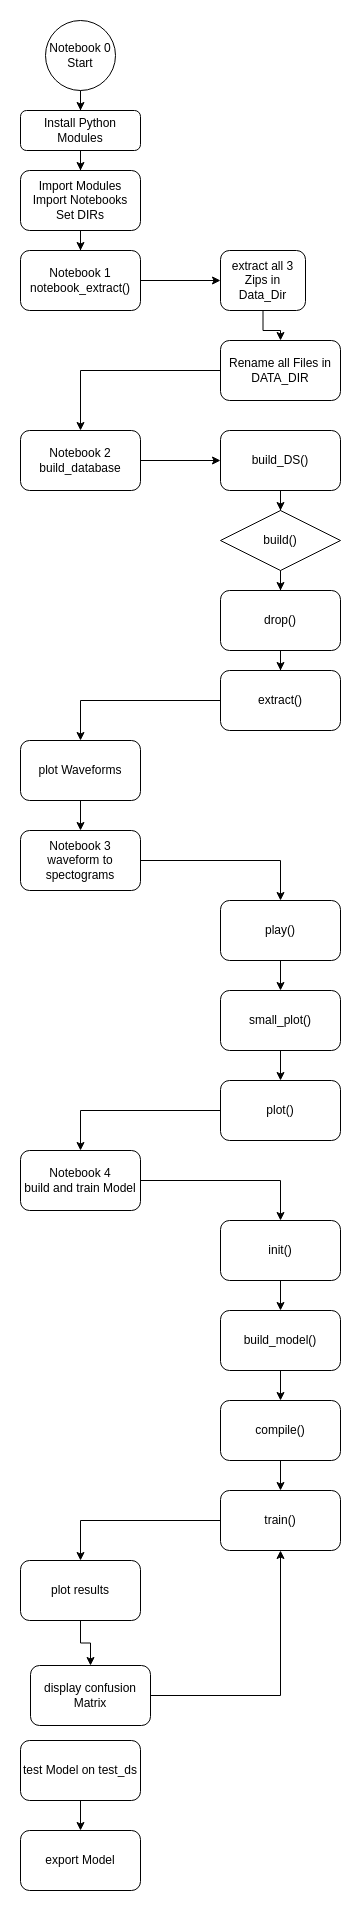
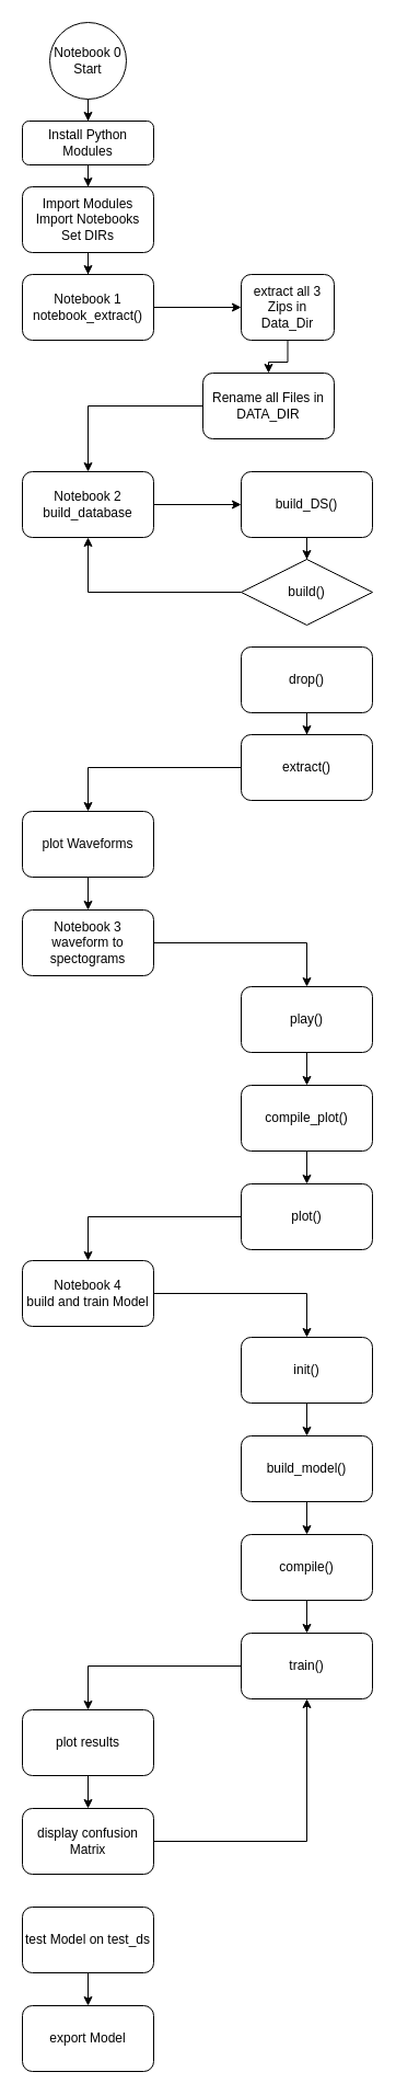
  <mxCell id="0" />
  <mxCell id="1" parent="0" />
  <mxCell id="2" value="" style="edgeStyle=orthogonalEdgeStyle;rounded=0;orthogonalLoop=1;jettySize=auto;html=1;" edge="1" parent="1" source="3" target="7"><mxGeometry relative="1" as="geometry" /></mxCell>
  <mxCell id="3" value="Install Python Modules" style="rounded=1;whiteSpace=wrap;html=1;fontSize=12;glass=0;strokeWidth=1;shadow=0;" parent="1" vertex="1"><mxGeometry x="20" y="110" width="120" height="40" as="geometry" /></mxCell>
  <mxCell id="4" value="" style="edgeStyle=orthogonalEdgeStyle;rounded=0;orthogonalLoop=1;jettySize=auto;html=1;" edge="1" parent="1" source="5" target="3"><mxGeometry relative="1" as="geometry" /></mxCell>
  <mxCell id="5" value="&lt;div&gt;Notebook 0&lt;/div&gt;Start" style="ellipse;whiteSpace=wrap;html=1;" vertex="1" parent="1"><mxGeometry x="45" y="20" width="70" height="70" as="geometry" /></mxCell>
  <mxCell id="6" value="" style="edgeStyle=orthogonalEdgeStyle;rounded=0;orthogonalLoop=1;jettySize=auto;html=1;" edge="1" parent="1" source="7" target="9"><mxGeometry relative="1" as="geometry" /></mxCell>
  <mxCell id="7" value="Import Modules&lt;br&gt;Import Notebooks&lt;br&gt;&lt;div&gt;Set DIRs&lt;/div&gt;" style="rounded=1;whiteSpace=wrap;html=1;" vertex="1" parent="1"><mxGeometry x="20" y="170" width="120" height="60" as="geometry" /></mxCell>
  <mxCell id="8" value="" style="edgeStyle=orthogonalEdgeStyle;rounded=0;orthogonalLoop=1;jettySize=auto;html=1;" edge="1" parent="1" source="9" target="11"><mxGeometry relative="1" as="geometry" /></mxCell>
  <mxCell id="9" value="&lt;div&gt;Notebook 1&lt;/div&gt;notebook_extract()" style="rounded=1;whiteSpace=wrap;html=1;" vertex="1" parent="1"><mxGeometry x="20" y="250" width="120" height="60" as="geometry" /></mxCell>
  <mxCell id="10" value="" style="edgeStyle=orthogonalEdgeStyle;rounded=0;orthogonalLoop=1;jettySize=auto;html=1;" edge="1" parent="1" source="11" target="13"><mxGeometry relative="1" as="geometry" /></mxCell>
  <mxCell id="11" value="extract all 3 Zips in Data_Dir" style="rounded=1;whiteSpace=wrap;html=1;" vertex="1" parent="1"><mxGeometry x="220" y="250" width="85" height="60" as="geometry" /></mxCell>
  <mxCell id="12" value="" style="edgeStyle=orthogonalEdgeStyle;rounded=0;orthogonalLoop=1;jettySize=auto;html=1;entryX=0.5;entryY=0;entryDx=0;entryDy=0;" edge="1" parent="1" source="13" target="15"><mxGeometry relative="1" as="geometry"><mxPoint x="140" y="370" as="targetPoint" /></mxGeometry></mxCell>
- <mxCell id="13" value="Rename all Files in DATA_DIR" style="rounded=1;whiteSpace=wrap;html=1;" vertex="1" parent="1"><mxGeometry x="220" y="340" width="120" height="60" as="geometry" /></mxCell>
+ <mxCell id="13" value="Rename all Files in DATA_DIR" style="rounded=1;whiteSpace=wrap;html=1;" vertex="1" parent="1"><mxGeometry x="185" y="340" width="120" height="60" as="geometry" /></mxCell>
  <mxCell id="14" value="" style="edgeStyle=orthogonalEdgeStyle;rounded=0;orthogonalLoop=1;jettySize=auto;html=1;" edge="1" parent="1" source="15" target="17"><mxGeometry relative="1" as="geometry" /></mxCell>
  <mxCell id="15" value="&lt;div&gt;Notebook 2&lt;/div&gt;build_database" style="rounded=1;whiteSpace=wrap;html=1;" vertex="1" parent="1"><mxGeometry x="20" y="430" width="120" height="60" as="geometry" /></mxCell>
  <mxCell id="16" value="" style="edgeStyle=orthogonalEdgeStyle;rounded=0;orthogonalLoop=1;jettySize=auto;html=1;" edge="1" parent="1" source="17" target="19"><mxGeometry relative="1" as="geometry" /></mxCell>
  <mxCell id="17" value="build_DS()" style="rounded=1;whiteSpace=wrap;html=1;" vertex="1" parent="1"><mxGeometry x="220" y="430" width="120" height="60" as="geometry" /></mxCell>
- <mxCell id="18" value="" style="edgeStyle=orthogonalEdgeStyle;rounded=0;orthogonalLoop=1;jettySize=auto;html=1;" edge="1" parent="1" source="19" target="21"><mxGeometry relative="1" as="geometry" /></mxCell>
+ <mxCell id="18" value="" style="edgeStyle=orthogonalEdgeStyle;rounded=0;orthogonalLoop=1;jettySize=auto;html=1;" edge="1" parent="1" source="19" target="15"><mxGeometry relative="1" as="geometry" /></mxCell>
  <mxCell id="19" value="build()" style="rhombus;whiteSpace=wrap;html=1;" vertex="1" parent="1"><mxGeometry x="220" y="510" width="120" height="60" as="geometry" /></mxCell>
  <mxCell id="20" value="" style="edgeStyle=orthogonalEdgeStyle;rounded=0;orthogonalLoop=1;jettySize=auto;html=1;" edge="1" parent="1" source="21" target="23"><mxGeometry relative="1" as="geometry" /></mxCell>
  <mxCell id="21" value="drop()" style="rounded=1;whiteSpace=wrap;html=1;" vertex="1" parent="1"><mxGeometry x="220" y="590" width="120" height="60" as="geometry" /></mxCell>
  <mxCell id="22" value="" style="edgeStyle=orthogonalEdgeStyle;rounded=0;orthogonalLoop=1;jettySize=auto;html=1;" edge="1" parent="1" source="23" target="25"><mxGeometry relative="1" as="geometry" /></mxCell>
  <mxCell id="23" value="extract()" style="rounded=1;whiteSpace=wrap;html=1;" vertex="1" parent="1"><mxGeometry x="220" y="670" width="120" height="60" as="geometry" /></mxCell>
  <mxCell id="24" value="" style="edgeStyle=orthogonalEdgeStyle;rounded=0;orthogonalLoop=1;jettySize=auto;html=1;" edge="1" parent="1" source="25" target="27"><mxGeometry relative="1" as="geometry" /></mxCell>
  <mxCell id="25" value="plot Waveforms" style="rounded=1;whiteSpace=wrap;html=1;" vertex="1" parent="1"><mxGeometry x="20" y="740" width="120" height="60" as="geometry" /></mxCell>
  <mxCell id="26" value="" style="edgeStyle=orthogonalEdgeStyle;rounded=0;orthogonalLoop=1;jettySize=auto;html=1;" edge="1" parent="1" source="27" target="29"><mxGeometry relative="1" as="geometry" /></mxCell>
  <mxCell id="27" value="Notebook 3&lt;div&gt;waveform to spectograms&lt;/div&gt;" style="rounded=1;whiteSpace=wrap;html=1;" vertex="1" parent="1"><mxGeometry x="20" y="830" width="120" height="60" as="geometry" /></mxCell>
  <mxCell id="28" value="" style="edgeStyle=orthogonalEdgeStyle;rounded=0;orthogonalLoop=1;jettySize=auto;html=1;" edge="1" parent="1" source="29" target="31"><mxGeometry relative="1" as="geometry" /></mxCell>
  <mxCell id="29" value="play()" style="rounded=1;whiteSpace=wrap;html=1;" vertex="1" parent="1"><mxGeometry x="220" y="900" width="120" height="60" as="geometry" /></mxCell>
  <mxCell id="30" value="" style="edgeStyle=orthogonalEdgeStyle;rounded=0;orthogonalLoop=1;jettySize=auto;html=1;" edge="1" parent="1" source="31" target="33"><mxGeometry relative="1" as="geometry" /></mxCell>
- <mxCell id="31" value="small_plot()" style="rounded=1;whiteSpace=wrap;html=1;" vertex="1" parent="1"><mxGeometry x="220" y="990" width="120" height="60" as="geometry" /></mxCell>
+ <mxCell id="31" value="compile_plot()" style="rounded=1;whiteSpace=wrap;html=1;" vertex="1" parent="1"><mxGeometry x="220" y="990" width="120" height="60" as="geometry" /></mxCell>
  <mxCell id="32" value="" style="edgeStyle=orthogonalEdgeStyle;rounded=0;orthogonalLoop=1;jettySize=auto;html=1;" edge="1" parent="1" source="33" target="35"><mxGeometry relative="1" as="geometry" /></mxCell>
  <mxCell id="33" value="plot()" style="rounded=1;whiteSpace=wrap;html=1;" vertex="1" parent="1"><mxGeometry x="220" y="1080" width="120" height="60" as="geometry" /></mxCell>
  <mxCell id="34" value="" style="edgeStyle=orthogonalEdgeStyle;rounded=0;orthogonalLoop=1;jettySize=auto;html=1;" edge="1" parent="1" source="35" target="37"><mxGeometry relative="1" as="geometry" /></mxCell>
  <mxCell id="35" value="Notebook 4&lt;div&gt;build and train Model&lt;/div&gt;" style="rounded=1;whiteSpace=wrap;html=1;" vertex="1" parent="1"><mxGeometry x="20" y="1150" width="120" height="60" as="geometry" /></mxCell>
  <mxCell id="36" value="" style="edgeStyle=orthogonalEdgeStyle;rounded=0;orthogonalLoop=1;jettySize=auto;html=1;" edge="1" parent="1" source="37" target="39"><mxGeometry relative="1" as="geometry" /></mxCell>
  <mxCell id="37" value="init()" style="rounded=1;whiteSpace=wrap;html=1;" vertex="1" parent="1"><mxGeometry x="220" y="1220" width="120" height="60" as="geometry" /></mxCell>
  <mxCell id="38" value="" style="edgeStyle=orthogonalEdgeStyle;rounded=0;orthogonalLoop=1;jettySize=auto;html=1;" edge="1" parent="1" source="39" target="41"><mxGeometry relative="1" as="geometry" /></mxCell>
  <mxCell id="39" value="build_model()" style="rounded=1;whiteSpace=wrap;html=1;" vertex="1" parent="1"><mxGeometry x="220" y="1310" width="120" height="60" as="geometry" /></mxCell>
  <mxCell id="40" value="" style="edgeStyle=orthogonalEdgeStyle;rounded=0;orthogonalLoop=1;jettySize=auto;html=1;" edge="1" parent="1" source="41" target="43"><mxGeometry relative="1" as="geometry" /></mxCell>
  <mxCell id="41" value="compile()" style="rounded=1;whiteSpace=wrap;html=1;" vertex="1" parent="1"><mxGeometry x="220" y="1400" width="120" height="60" as="geometry" /></mxCell>
  <mxCell id="42" value="" style="edgeStyle=orthogonalEdgeStyle;rounded=0;orthogonalLoop=1;jettySize=auto;html=1;" edge="1" parent="1" source="43" target="45"><mxGeometry relative="1" as="geometry" /></mxCell>
  <mxCell id="43" value="train()" style="rounded=1;whiteSpace=wrap;html=1;" vertex="1" parent="1"><mxGeometry x="220" y="1490" width="120" height="60" as="geometry" /></mxCell>
  <mxCell id="44" value="" style="edgeStyle=orthogonalEdgeStyle;rounded=0;orthogonalLoop=1;jettySize=auto;html=1;" edge="1" parent="1" source="45" target="47"><mxGeometry relative="1" as="geometry" /></mxCell>
  <mxCell id="45" value="plot results" style="rounded=1;whiteSpace=wrap;html=1;" vertex="1" parent="1"><mxGeometry x="20" y="1560" width="120" height="60" as="geometry" /></mxCell>
  <mxCell id="46" value="" style="edgeStyle=orthogonalEdgeStyle;rounded=0;orthogonalLoop=1;jettySize=auto;html=1;" edge="1" parent="1" source="47" target="43"><mxGeometry relative="1" as="geometry" /></mxCell>
- <mxCell id="47" value="display confusion Matrix" style="rounded=1;whiteSpace=wrap;html=1;" vertex="1" parent="1"><mxGeometry x="30" y="1665" width="120" height="60" as="geometry" /></mxCell>
+ <mxCell id="47" value="display confusion Matrix" style="rounded=1;whiteSpace=wrap;html=1;" vertex="1" parent="1"><mxGeometry x="20" y="1650" width="120" height="60" as="geometry" /></mxCell>
  <mxCell id="48" value="" style="edgeStyle=orthogonalEdgeStyle;rounded=0;orthogonalLoop=1;jettySize=auto;html=1;" edge="1" parent="1" source="49" target="50"><mxGeometry relative="1" as="geometry" /></mxCell>
  <mxCell id="49" value="test Model on test_ds" style="rounded=1;whiteSpace=wrap;html=1;" vertex="1" parent="1"><mxGeometry x="20" y="1740" width="120" height="60" as="geometry" /></mxCell>
  <mxCell id="50" value="export Model" style="rounded=1;whiteSpace=wrap;html=1;" vertex="1" parent="1"><mxGeometry x="20" y="1830" width="120" height="60" as="geometry" /></mxCell>
